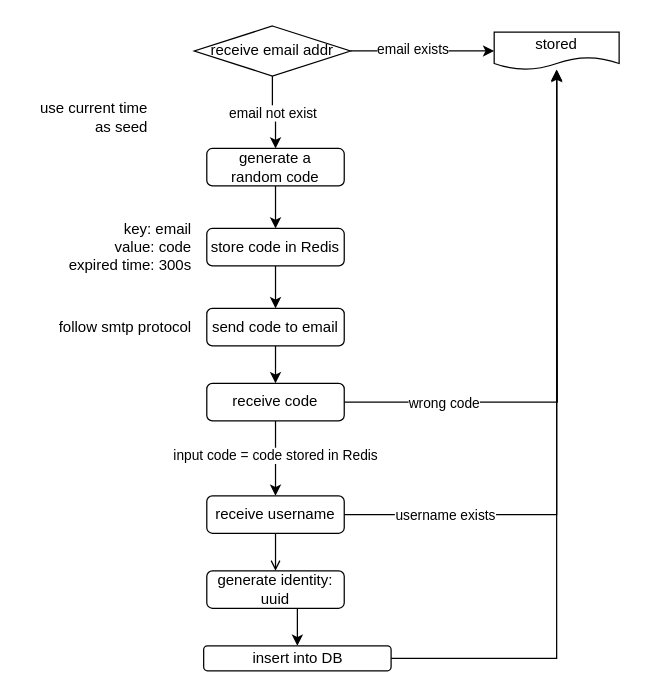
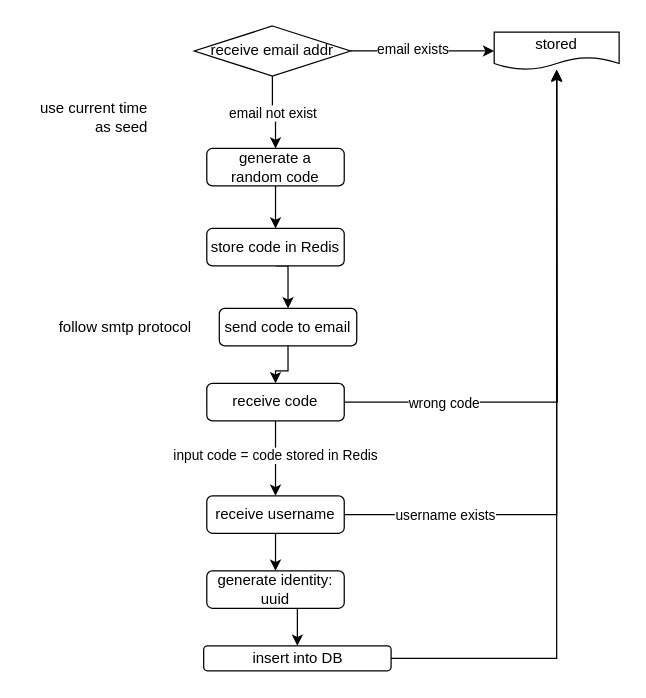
  <mxCell id="0" />
  <mxCell id="1" parent="0" />
  <mxCell id="2" style="edgeStyle=orthogonalEdgeStyle;rounded=0;orthogonalLoop=1;jettySize=auto;html=1;exitX=1;exitY=0.5;exitDx=0;exitDy=0;entryX=0;entryY=0.5;entryDx=0;entryDy=0;" edge="1" parent="1" source="6" target="7"><mxGeometry relative="1" as="geometry" /></mxCell>
  <mxCell id="3" value="email exists" style="edgeLabel;html=1;align=center;verticalAlign=middle;resizable=0;points=[];" vertex="1" connectable="0" parent="2"><mxGeometry x="-0.141" y="2" relative="1" as="geometry"><mxPoint as="offset" /></mxGeometry></mxCell>
  <mxCell id="4" style="edgeStyle=orthogonalEdgeStyle;rounded=0;orthogonalLoop=1;jettySize=auto;html=1;exitX=0.5;exitY=1;exitDx=0;exitDy=0;entryX=0.5;entryY=0;entryDx=0;entryDy=0;" edge="1" parent="1" source="6" target="9"><mxGeometry relative="1" as="geometry" /></mxCell>
  <mxCell id="5" value="email not exist" style="edgeLabel;html=1;align=center;verticalAlign=middle;resizable=0;points=[];" vertex="1" connectable="0" parent="4"><mxGeometry x="-0.047" relative="1" as="geometry"><mxPoint as="offset" /></mxGeometry></mxCell>
  <mxCell id="6" value="receive email addr" style="rhombus;whiteSpace=wrap;html=1;" vertex="1" parent="1"><mxGeometry x="155" y="20" width="125" height="40" as="geometry" /></mxCell>
  <mxCell id="7" value="stored" style="shape=document;whiteSpace=wrap;html=1;boundedLbl=1;size=0.333;" vertex="1" parent="1"><mxGeometry x="395" y="25" width="100" height="30" as="geometry" /></mxCell>
  <mxCell id="8" style="edgeStyle=orthogonalEdgeStyle;rounded=0;orthogonalLoop=1;jettySize=auto;html=1;exitX=0.5;exitY=1;exitDx=0;exitDy=0;entryX=0.5;entryY=0;entryDx=0;entryDy=0;" edge="1" parent="1" source="9" target="12"><mxGeometry relative="1" as="geometry" /></mxCell>
  <mxCell id="9" value="generate a &lt;br&gt;random code" style="rounded=1;whiteSpace=wrap;html=1;" vertex="1" parent="1"><mxGeometry x="165" y="118" width="110" height="30" as="geometry" /></mxCell>
  <mxCell id="10" value="use current time &lt;br&gt;as seed" style="text;html=1;align=right;verticalAlign=middle;whiteSpace=wrap;rounded=0;" vertex="1" parent="1"><mxGeometry x="20" y="78" width="100" height="30" as="geometry" /></mxCell>
  <mxCell id="11" style="edgeStyle=orthogonalEdgeStyle;rounded=0;orthogonalLoop=1;jettySize=auto;html=1;exitX=0.5;exitY=1;exitDx=0;exitDy=0;entryX=0.5;entryY=0;entryDx=0;entryDy=0;" edge="1" parent="1" source="12" target="15"><mxGeometry relative="1" as="geometry" /></mxCell>
  <mxCell id="12" value="store code in Redis" style="rounded=1;whiteSpace=wrap;html=1;" vertex="1" parent="1"><mxGeometry x="165" y="182" width="110" height="30" as="geometry" /></mxCell>
- <mxCell id="13" value="key: email&lt;br&gt;value: code&lt;br&gt;expired time: 300s" style="text;html=1;align=right;verticalAlign=middle;whiteSpace=wrap;rounded=0;" vertex="1" parent="1"><mxGeometry x="35" y="182" width="120" height="30" as="geometry" /></mxCell>
  <mxCell id="14" style="edgeStyle=orthogonalEdgeStyle;rounded=0;orthogonalLoop=1;jettySize=auto;html=1;exitX=0.5;exitY=1;exitDx=0;exitDy=0;" edge="1" parent="1" source="15" target="21"><mxGeometry relative="1" as="geometry" /></mxCell>
- <mxCell id="15" value="send code to email" style="rounded=1;whiteSpace=wrap;html=1;" vertex="1" parent="1"><mxGeometry x="165" y="246" width="110" height="30" as="geometry" /></mxCell>
+ <mxCell id="15" value="send code to email" style="rounded=1;whiteSpace=wrap;html=1;" vertex="1" parent="1"><mxGeometry x="175" y="246" width="110" height="30" as="geometry" /></mxCell>
  <mxCell id="16" value="follow smtp protocol" style="text;html=1;align=right;verticalAlign=middle;whiteSpace=wrap;rounded=0;" vertex="1" parent="1"><mxGeometry x="35" y="246" width="120" height="30" as="geometry" /></mxCell>
  <mxCell id="17" style="edgeStyle=orthogonalEdgeStyle;rounded=0;orthogonalLoop=1;jettySize=auto;html=1;exitX=0.5;exitY=1;exitDx=0;exitDy=0;entryX=0.5;entryY=0;entryDx=0;entryDy=0;" edge="1" parent="1" source="21" target="25"><mxGeometry relative="1" as="geometry" /></mxCell>
  <mxCell id="18" value="input code = code stored in Redis" style="edgeLabel;html=1;align=center;verticalAlign=middle;resizable=0;points=[];" vertex="1" connectable="0" parent="17"><mxGeometry x="-0.111" y="-1" relative="1" as="geometry"><mxPoint as="offset" /></mxGeometry></mxCell>
  <mxCell id="19" style="edgeStyle=orthogonalEdgeStyle;rounded=0;orthogonalLoop=1;jettySize=auto;html=1;exitX=1;exitY=0.5;exitDx=0;exitDy=0;" edge="1" parent="1" source="21"><mxGeometry relative="1" as="geometry"><mxPoint x="445" y="56" as="targetPoint" /></mxGeometry></mxCell>
  <mxCell id="20" value="wrong code" style="edgeLabel;html=1;align=center;verticalAlign=middle;resizable=0;points=[];" vertex="1" connectable="0" parent="19"><mxGeometry x="-0.792" y="-1" relative="1" as="geometry"><mxPoint x="34" y="-1" as="offset" /></mxGeometry></mxCell>
  <mxCell id="21" value="receive code" style="rounded=1;whiteSpace=wrap;html=1;" vertex="1" parent="1"><mxGeometry x="165" y="306" width="110" height="30" as="geometry" /></mxCell>
- <mxCell id="22" style="edgeStyle=orthogonalEdgeStyle;rounded=0;orthogonalLoop=1;jettySize=auto;html=1;exitX=0.5;exitY=1;exitDx=0;exitDy=0;entryX=0.5;entryY=0;entryDx=0;entryDy=0;endArrow=open;" edge="1" parent="1" source="25" target="27"><mxGeometry relative="1" as="geometry" /></mxCell>
+ <mxCell id="22" style="edgeStyle=orthogonalEdgeStyle;rounded=0;orthogonalLoop=1;jettySize=auto;html=1;exitX=0.5;exitY=1;exitDx=0;exitDy=0;entryX=0.5;entryY=0;entryDx=0;entryDy=0;" edge="1" parent="1" source="25" target="27"><mxGeometry relative="1" as="geometry" /></mxCell>
  <mxCell id="23" style="edgeStyle=orthogonalEdgeStyle;rounded=0;orthogonalLoop=1;jettySize=auto;html=1;exitX=1;exitY=0.5;exitDx=0;exitDy=0;" edge="1" parent="1" source="25" target="7"><mxGeometry relative="1" as="geometry" /></mxCell>
  <mxCell id="24" value="username exists" style="edgeLabel;html=1;align=center;verticalAlign=middle;resizable=0;points=[];" vertex="1" connectable="0" parent="23"><mxGeometry x="-0.795" relative="1" as="geometry"><mxPoint x="26" as="offset" /></mxGeometry></mxCell>
  <mxCell id="25" value="receive username" style="rounded=1;whiteSpace=wrap;html=1;" vertex="1" parent="1"><mxGeometry x="165" y="396" width="110" height="30" as="geometry" /></mxCell>
  <mxCell id="26" style="edgeStyle=orthogonalEdgeStyle;rounded=0;orthogonalLoop=1;jettySize=auto;html=1;exitX=0.5;exitY=1;exitDx=0;exitDy=0;entryX=0.5;entryY=0;entryDx=0;entryDy=0;" edge="1" parent="1" source="27" target="29"><mxGeometry relative="1" as="geometry" /></mxCell>
  <mxCell id="27" value="generate identity:&lt;br&gt;uuid" style="rounded=1;whiteSpace=wrap;html=1;" vertex="1" parent="1"><mxGeometry x="165" y="456" width="110" height="30" as="geometry" /></mxCell>
  <mxCell id="28" style="edgeStyle=orthogonalEdgeStyle;rounded=0;orthogonalLoop=1;jettySize=auto;html=1;exitX=1;exitY=0.5;exitDx=0;exitDy=0;" edge="1" parent="1" source="29" target="7"><mxGeometry relative="1" as="geometry" /></mxCell>
  <mxCell id="29" value="insert into DB" style="rounded=1;whiteSpace=wrap;html=1;" vertex="1" parent="1"><mxGeometry x="162.5" y="516" width="150" height="20" as="geometry" /></mxCell>
